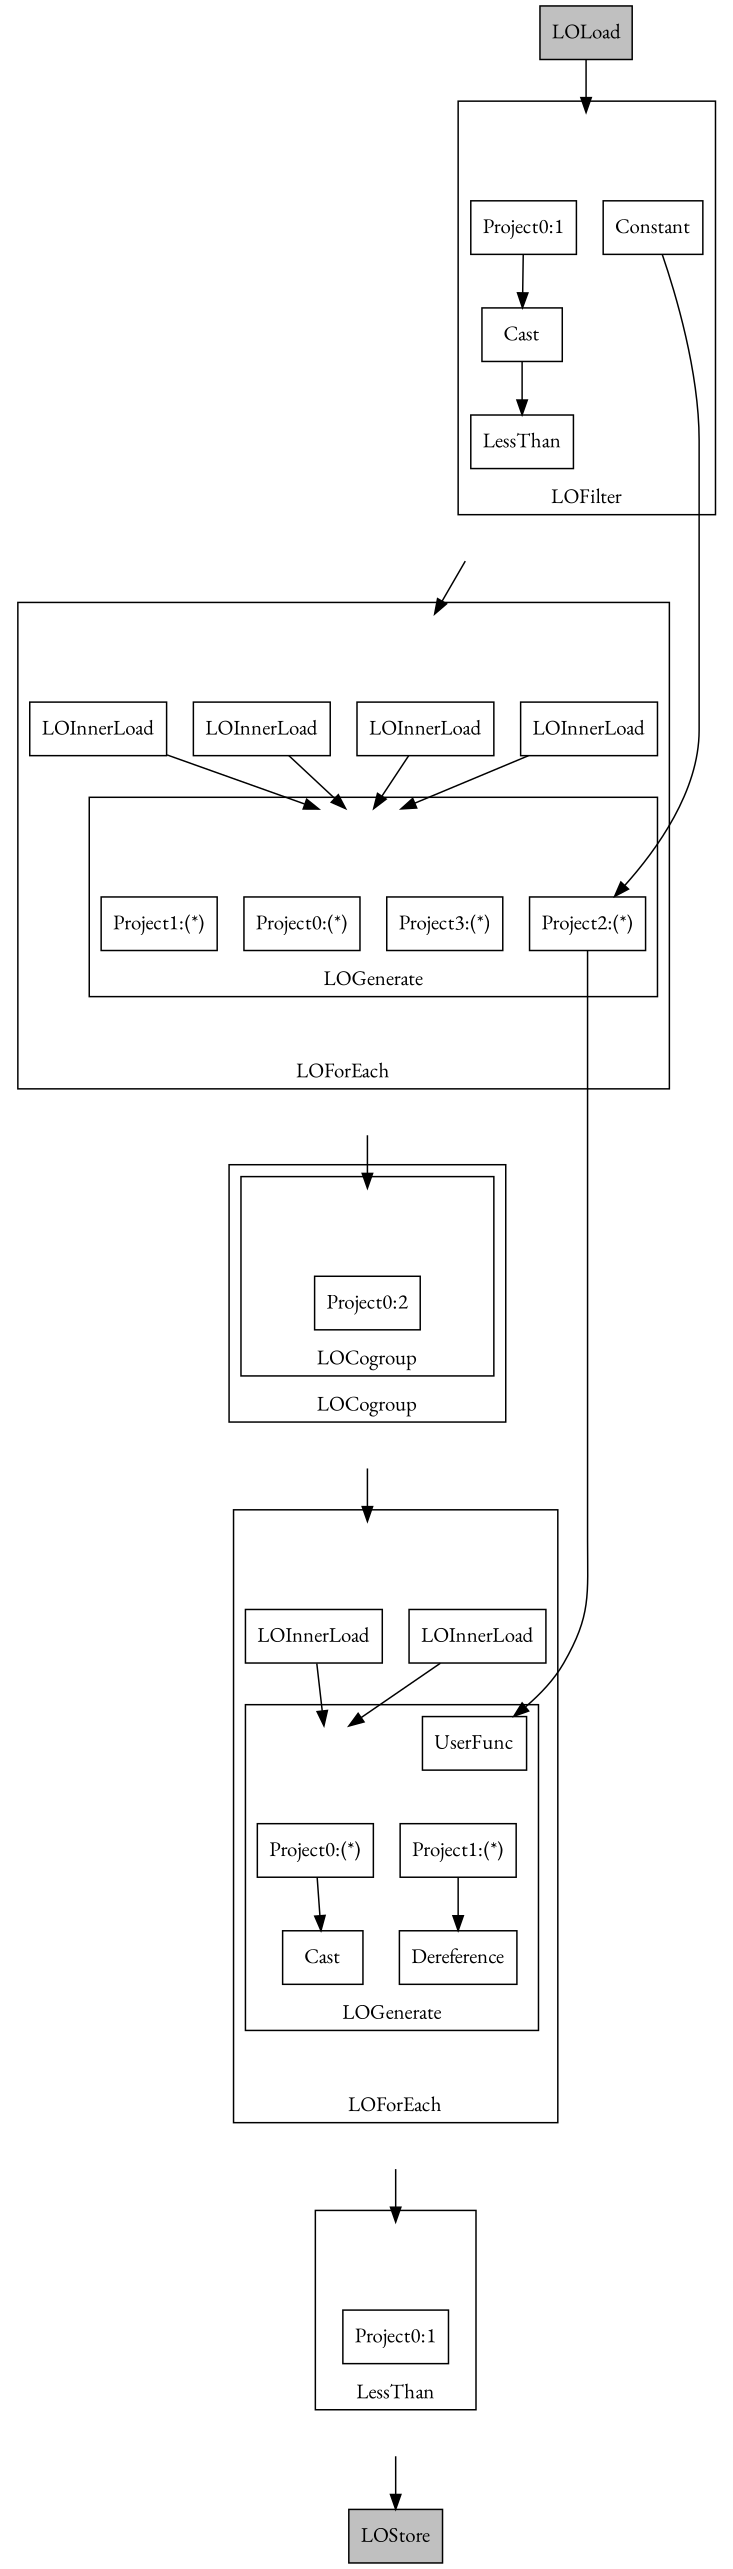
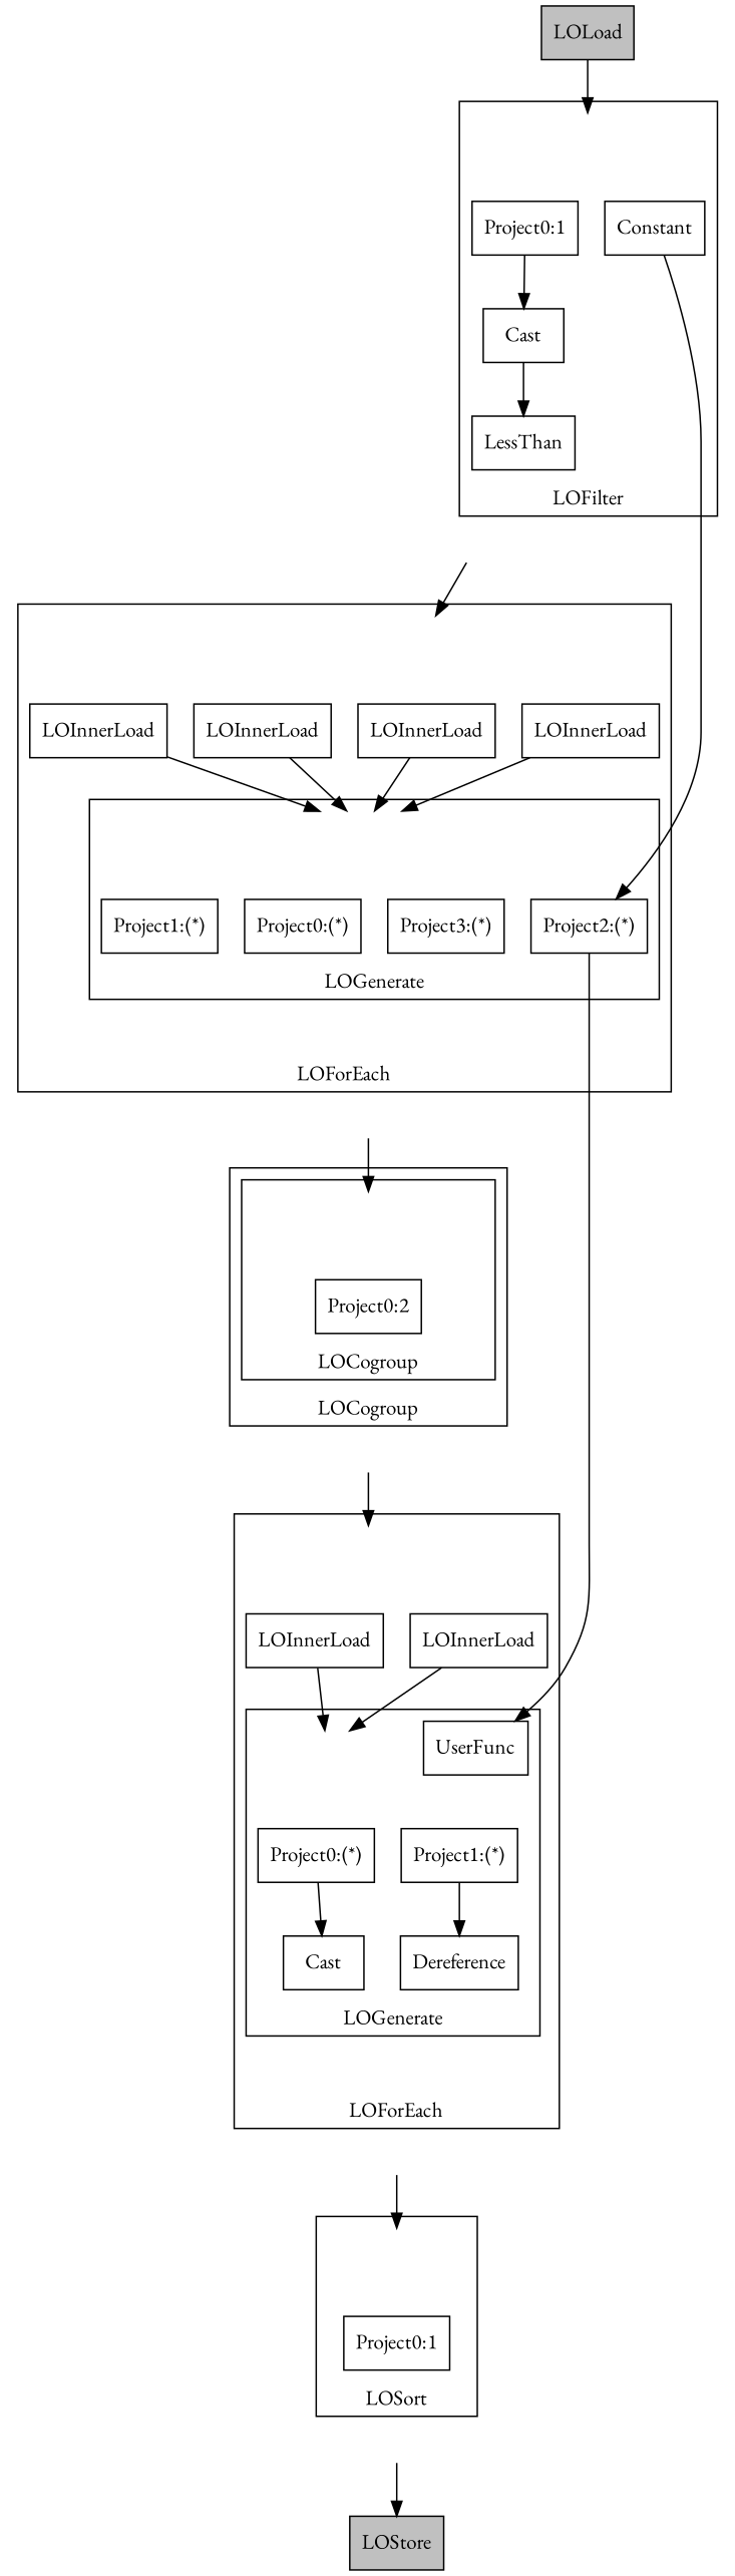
  digraph {
    compound=true
    fontname="EB Garamond"
    node [fontname="EB Garamond" shape=rect]
    edge [fontname="EB Garamond" style=invis]
    s26567569_in [height=0 style=invis width=0]
    n2 [label="Project0:1"]
    s30276889_in [height=0 style=invis width=0]
    n4 [label="Project0:(*)"]
    n5 [label="Project1:(*)"]
    n6 [label=Cast]
    n7 [label=Dereference]
    n8 [label=UserFunc]
    s7897563_in [height=0 style=invis width=0]
    n10 [label=LOInnerLoad]
    n11 [label=LOInnerLoad]
    s30276889_out [height=0 style=invis width=0]
    s18554240_26867942_in [height=0 style=invis width=0]
    n14 [label="Project0:2"]
    s5875509_in [height=0 style=invis width=0]
    n16 [label="Project0:1"]
    n17 [label=Constant]
    n18 [label=Cast]
    n19 [label=LessThan]
    s27525999_in [height=0 style=invis width=0]
    n21 [label="Project0:(*)"]
    n22 [label="Project1:(*)"]
    n23 [label="Project2:(*)"]
    n24 [label="Project3:(*)"]
    s26867942_in [height=0 style=invis width=0]
    n26 [label=LOInnerLoad]
    n27 [label=LOInnerLoad]
    n28 [label=LOInnerLoad]
    n29 [label=LOInnerLoad]
    s27525999_out [height=0 style=invis width=0]
    s26567569_out [height=0 style=invis width=0]
    s7897563_out [height=0 style=invis width=0]
    s18554240_out [height=0 style=invis width=0]
    s5875509_out [height=0 style=invis width=0]
    s26867942_out [height=0 style=invis width=0]
    n36 [fillcolor=gray label=LOStore style=filled]
    n37 [fillcolor=gray label=LOLoad style=filled]
    subgraph cluster_1 {
-     label=LessThan
+     label=LOSort
      labelloc=b
      s26567569_in
      n2
    }
    subgraph cluster_2 {
      label=LOForEach
      labelloc=b
      s7897563_in
      n10
      n11
      s30276889_out
      subgraph cluster_3 {
        label=LOGenerate
        labelloc=b
        s30276889_in
        n4
        n5
        n6
        n7
        n8
      }
    }
    subgraph cluster_4 {
      label=LOCogroup
      labelloc=b
      subgraph cluster_5 {
        label=LOCogroup
        labelloc=b
        s18554240_26867942_in
        n14
      }
    }
    subgraph cluster_6 {
      label=LOFilter
      labelloc=b
      s5875509_in
      n16
      n17
      n18
      n19
    }
    subgraph cluster_7 {
      label=LOForEach
      labelloc=b
      s26867942_in
      n26
      n27
      n28
      n29
      s27525999_out
      subgraph cluster_8 {
        label=LOGenerate
        labelloc=b
        s27525999_in
        n21
        n22
        n23
        n24
      }
    }
    s26567569_in -> n2
    n2 -> s26567569_out
    s30276889_in -> n4
    s30276889_in -> n5
    n4 -> n6 [style=""]
    n5 -> n7 [style=""]
    n6 -> s30276889_out
    n8 -> s30276889_out
    s7897563_in -> n10
    s7897563_in -> n11
    n10 -> s30276889_in [style=""]
    n11 -> s30276889_in [style=""]
    s30276889_out -> s7897563_out
    s18554240_26867942_in -> n14
    n14 -> s18554240_out
    s5875509_in -> n16
    s5875509_in -> n17
    n16 -> n18 [style=""]
    n17 -> n23 [style=""]
    n18 -> n19 [style=""]
    n19 -> s5875509_out
    s27525999_in -> n21
    s27525999_in -> n22
    s27525999_in -> n23
    s27525999_in -> n24
    n21 -> s27525999_out
    n22 -> s27525999_out
    n23 -> n8 [style=""]
    n23 -> s27525999_out
    n24 -> s27525999_out
    s26867942_in -> n26
    s26867942_in -> n27
    s26867942_in -> n28
    s26867942_in -> n29
    n26 -> s27525999_in [style=""]
    n27 -> s27525999_in [style=""]
    n28 -> s27525999_in [style=""]
    n29 -> s27525999_in [style=""]
    s27525999_out -> s26867942_out
    s26567569_out -> n36 [style=""]
    s7897563_out -> s26567569_in [style=""]
    s18554240_out -> s7897563_in [style=""]
    s5875509_out -> s26867942_in [style=""]
    s26867942_out -> s18554240_26867942_in [style=""]
    n37 -> s5875509_in [style=""]
  }
